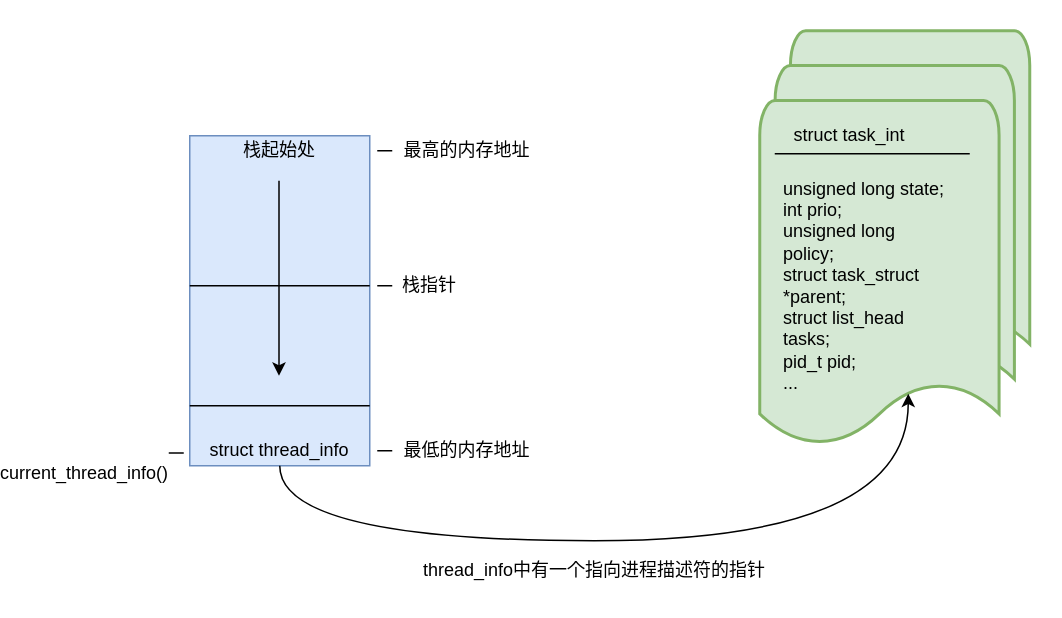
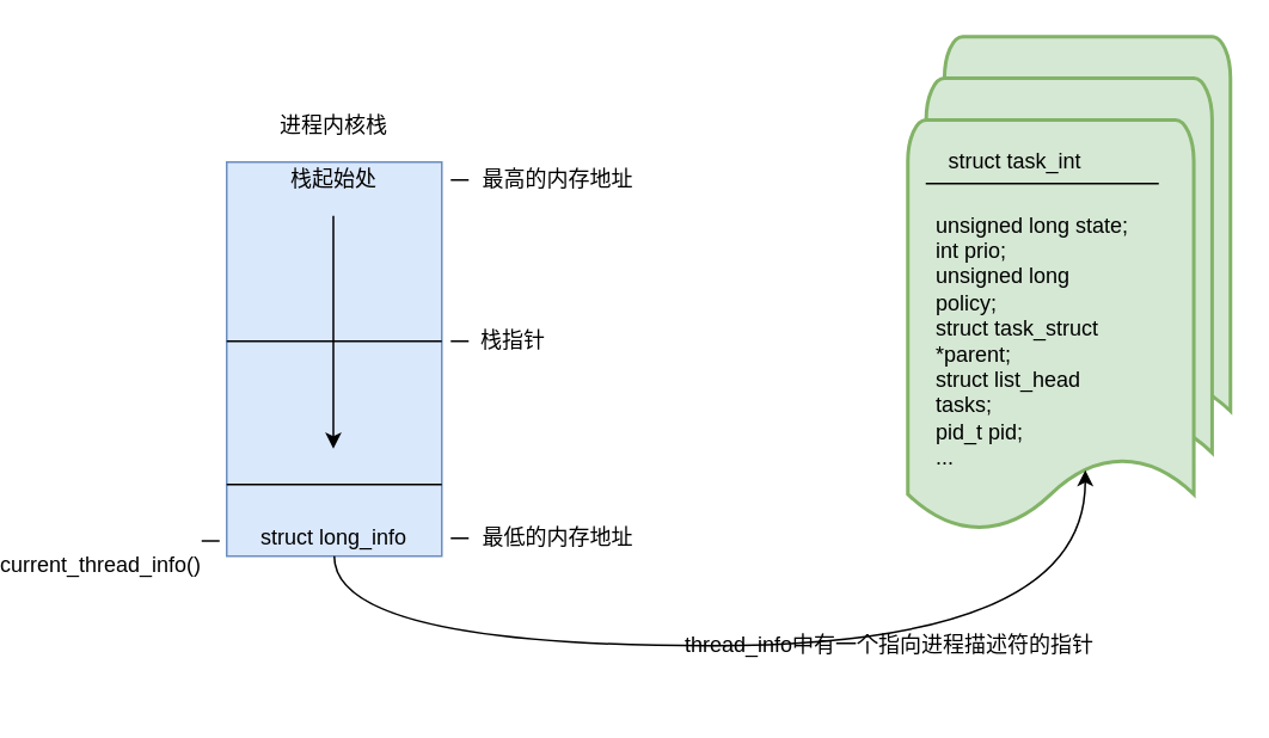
  <mxCell id="0" />
  <mxCell id="1" parent="0" />
  <mxCell id="2" value="" style="endArrow=none;html=1;shadow=0;strokeWidth=1;" edge="1" parent="1"><mxGeometry width="50" height="50" relative="1" as="geometry"><mxPoint x="235" y="100" as="sourcePoint" /><mxPoint x="245" y="100" as="targetPoint" /></mxGeometry></mxCell>
  <mxCell id="3" value="" style="rounded=0;whiteSpace=wrap;html=1;fillColor=#dae8fc;strokeColor=#6c8ebf;" vertex="1" parent="1"><mxGeometry x="110" y="90" width="120" height="220" as="geometry" /></mxCell>
  <mxCell id="4" value="" style="endArrow=classic;html=1;" edge="1" parent="1"><mxGeometry width="50" height="50" relative="1" as="geometry"><mxPoint x="169.5" y="120" as="sourcePoint" /><mxPoint x="169.5" y="250" as="targetPoint" /></mxGeometry></mxCell>
  <mxCell id="5" value="栈起始处" style="text;html=1;strokeColor=none;fillColor=none;align=center;verticalAlign=middle;whiteSpace=wrap;rounded=0;" vertex="1" parent="1"><mxGeometry x="140" y="90" width="60" height="20" as="geometry" /></mxCell>
  <mxCell id="6" value="" style="endArrow=none;html=1;sketch=0;shadow=0;strokeWidth=1;" edge="1" parent="1"><mxGeometry width="50" height="50" relative="1" as="geometry"><mxPoint x="110" y="190" as="sourcePoint" /><mxPoint x="230" y="190" as="targetPoint" /></mxGeometry></mxCell>
+ <mxCell id="7" value="进程内核栈" style="text;html=1;strokeColor=none;fillColor=none;align=center;verticalAlign=middle;whiteSpace=wrap;rounded=0;" vertex="1" parent="1"><mxGeometry x="135" y="60" width="70" height="20" as="geometry" /></mxCell>
  <mxCell id="8" value="" style="endArrow=none;html=1;shadow=0;strokeWidth=1;" edge="1" parent="1"><mxGeometry width="50" height="50" relative="1" as="geometry"><mxPoint x="235" y="190" as="sourcePoint" /><mxPoint x="245" y="190" as="targetPoint" /></mxGeometry></mxCell>
  <mxCell id="9" value="最高的内存地址" style="text;html=1;strokeColor=none;fillColor=none;align=center;verticalAlign=middle;whiteSpace=wrap;rounded=0;" vertex="1" parent="1"><mxGeometry x="250" y="90" width="90" height="20" as="geometry" /></mxCell>
  <mxCell id="10" value="栈指针" style="text;html=1;strokeColor=none;fillColor=none;align=center;verticalAlign=middle;whiteSpace=wrap;rounded=0;" vertex="1" parent="1"><mxGeometry x="250" y="180" width="40" height="20" as="geometry" /></mxCell>
  <mxCell id="11" value="" style="endArrow=none;html=1;shadow=0;strokeWidth=1;" edge="1" parent="1"><mxGeometry width="50" height="50" relative="1" as="geometry"><mxPoint x="235" y="300" as="sourcePoint" /><mxPoint x="245" y="300" as="targetPoint" /></mxGeometry></mxCell>
  <mxCell id="12" value="最低的内存地址" style="text;html=1;strokeColor=none;fillColor=none;align=center;verticalAlign=middle;whiteSpace=wrap;rounded=0;" vertex="1" parent="1"><mxGeometry x="250" y="290" width="90" height="20" as="geometry" /></mxCell>
  <mxCell id="13" value="" style="endArrow=none;html=1;shadow=0;strokeWidth=1;" edge="1" parent="1"><mxGeometry width="50" height="50" relative="1" as="geometry"><mxPoint x="110" y="270" as="sourcePoint" /><mxPoint x="230" y="270" as="targetPoint" /></mxGeometry></mxCell>
- <mxCell id="14" value="struct thread_info" style="text;html=1;strokeColor=none;fillColor=none;align=center;verticalAlign=middle;whiteSpace=wrap;rounded=0;" vertex="1" parent="1"><mxGeometry x="95" y="290" width="150" height="20" as="geometry" /></mxCell>
+ <mxCell id="14" value="struct long_info" style="text;html=1;strokeColor=none;fillColor=none;align=center;verticalAlign=middle;whiteSpace=wrap;rounded=0;" vertex="1" parent="1"><mxGeometry x="95" y="290" width="150" height="20" as="geometry" /></mxCell>
  <mxCell id="15" value="current_thread_info()&lt;br&gt;" style="text;html=1;strokeColor=none;fillColor=none;align=center;verticalAlign=middle;whiteSpace=wrap;rounded=0;" vertex="1" parent="1"><mxGeometry x="20" y="305" width="40" height="20" as="geometry" /></mxCell>
  <mxCell id="16" value="" style="endArrow=none;html=1;shadow=0;strokeWidth=1;" edge="1" parent="1"><mxGeometry width="50" height="50" relative="1" as="geometry"><mxPoint x="96" y="301.5" as="sourcePoint" /><mxPoint x="106" y="301.5" as="targetPoint" /></mxGeometry></mxCell>
  <mxCell id="17" value="" style="strokeWidth=2;html=1;shape=mxgraph.flowchart.multi-document;whiteSpace=wrap;fillColor=#d5e8d4;strokeColor=#82b366;" vertex="1" parent="1"><mxGeometry x="490" y="20" width="180" height="280" as="geometry" /></mxCell>
  <mxCell id="18" value="struct task_int&lt;br&gt;" style="text;html=1;strokeColor=none;fillColor=none;align=center;verticalAlign=middle;whiteSpace=wrap;rounded=0;" vertex="1" parent="1"><mxGeometry x="490" y="80" width="120" height="20" as="geometry" /></mxCell>
  <mxCell id="19" value="&lt;span style=&quot;text-align: left&quot;&gt;unsigned long state;&lt;/span&gt;&lt;br style=&quot;text-align: left&quot;&gt;&lt;span style=&quot;text-align: left&quot;&gt;int prio;&lt;/span&gt;&lt;br style=&quot;text-align: left&quot;&gt;&lt;span style=&quot;text-align: left&quot;&gt;unsigned long policy;&lt;/span&gt;&lt;br style=&quot;text-align: left&quot;&gt;&lt;span style=&quot;text-align: left&quot;&gt;struct task_struct *parent;&lt;/span&gt;&lt;br style=&quot;text-align: left&quot;&gt;&lt;span style=&quot;text-align: left&quot;&gt;struct list_head tasks;&lt;/span&gt;&lt;br style=&quot;text-align: left&quot;&gt;&lt;span style=&quot;text-align: left&quot;&gt;pid_t pid;&lt;/span&gt;&lt;br style=&quot;text-align: left&quot;&gt;&lt;span style=&quot;text-align: left&quot;&gt;...&lt;/span&gt;" style="text;html=1;strokeColor=none;fillColor=none;align=left;verticalAlign=middle;whiteSpace=wrap;rounded=0;labelPosition=right;verticalLabelPosition=middle;" vertex="1" parent="1"><mxGeometry x="394" y="110" width="110" height="160" as="geometry" /></mxCell>
  <mxCell id="20" value="" style="endArrow=none;html=1;shadow=0;strokeWidth=1;" edge="1" parent="1"><mxGeometry width="50" height="50" relative="1" as="geometry"><mxPoint x="500" y="102" as="sourcePoint" /><mxPoint x="630" y="102" as="targetPoint" /></mxGeometry></mxCell>
  <mxCell id="21" value="" style="endArrow=classic;html=1;shadow=0;strokeWidth=1;curved=1;edgeStyle=orthogonalEdgeStyle;entryX=0.55;entryY=0.864;entryDx=0;entryDy=0;entryPerimeter=0;" edge="1" parent="1" source="14" target="17"><mxGeometry width="50" height="50" relative="1" as="geometry"><mxPoint x="170" y="330" as="sourcePoint" /><mxPoint x="290" y="200" as="targetPoint" /><Array as="points"><mxPoint x="170" y="360" /><mxPoint x="589" y="360" /></Array></mxGeometry></mxCell>
- <mxCell id="22" value="thread_info中有一个指向进程描述符的指针" style="text;html=1;strokeColor=none;fillColor=none;align=center;verticalAlign=middle;whiteSpace=wrap;rounded=0;" vertex="1" parent="1"><mxGeometry x="245" y="370" width="270" height="20" as="geometry" /></mxCell>
+ <mxCell id="22" value="thread_info中有一个指向进程描述符的指针" style="text;html=1;strokeColor=none;fillColor=none;align=center;verticalAlign=middle;whiteSpace=wrap;rounded=0;" vertex="1" parent="1"><mxGeometry x="345" y="350" width="270" height="20" as="geometry" /></mxCell>
